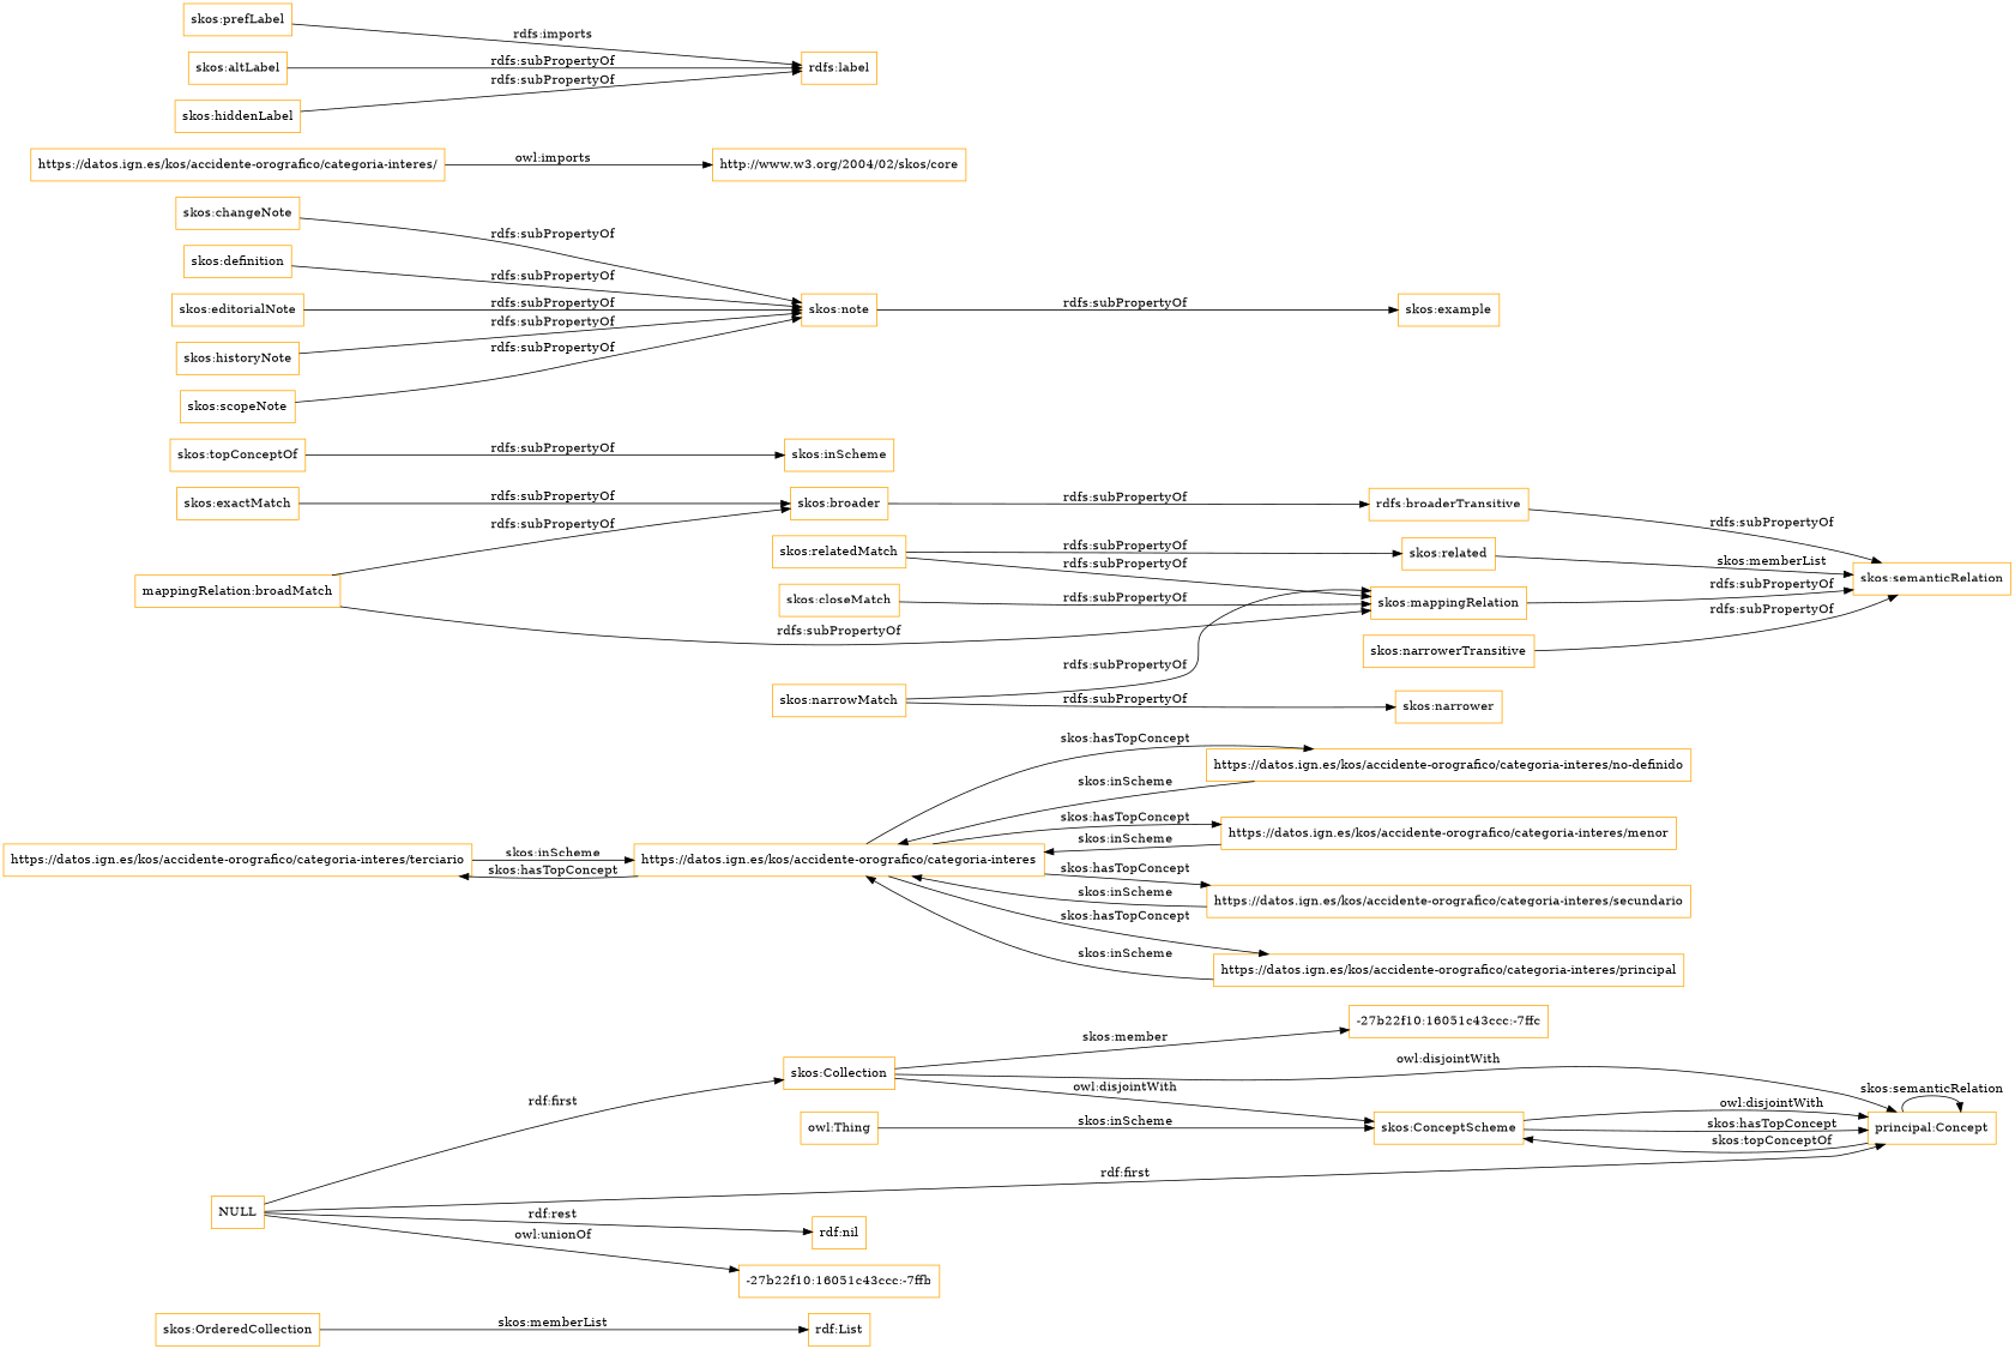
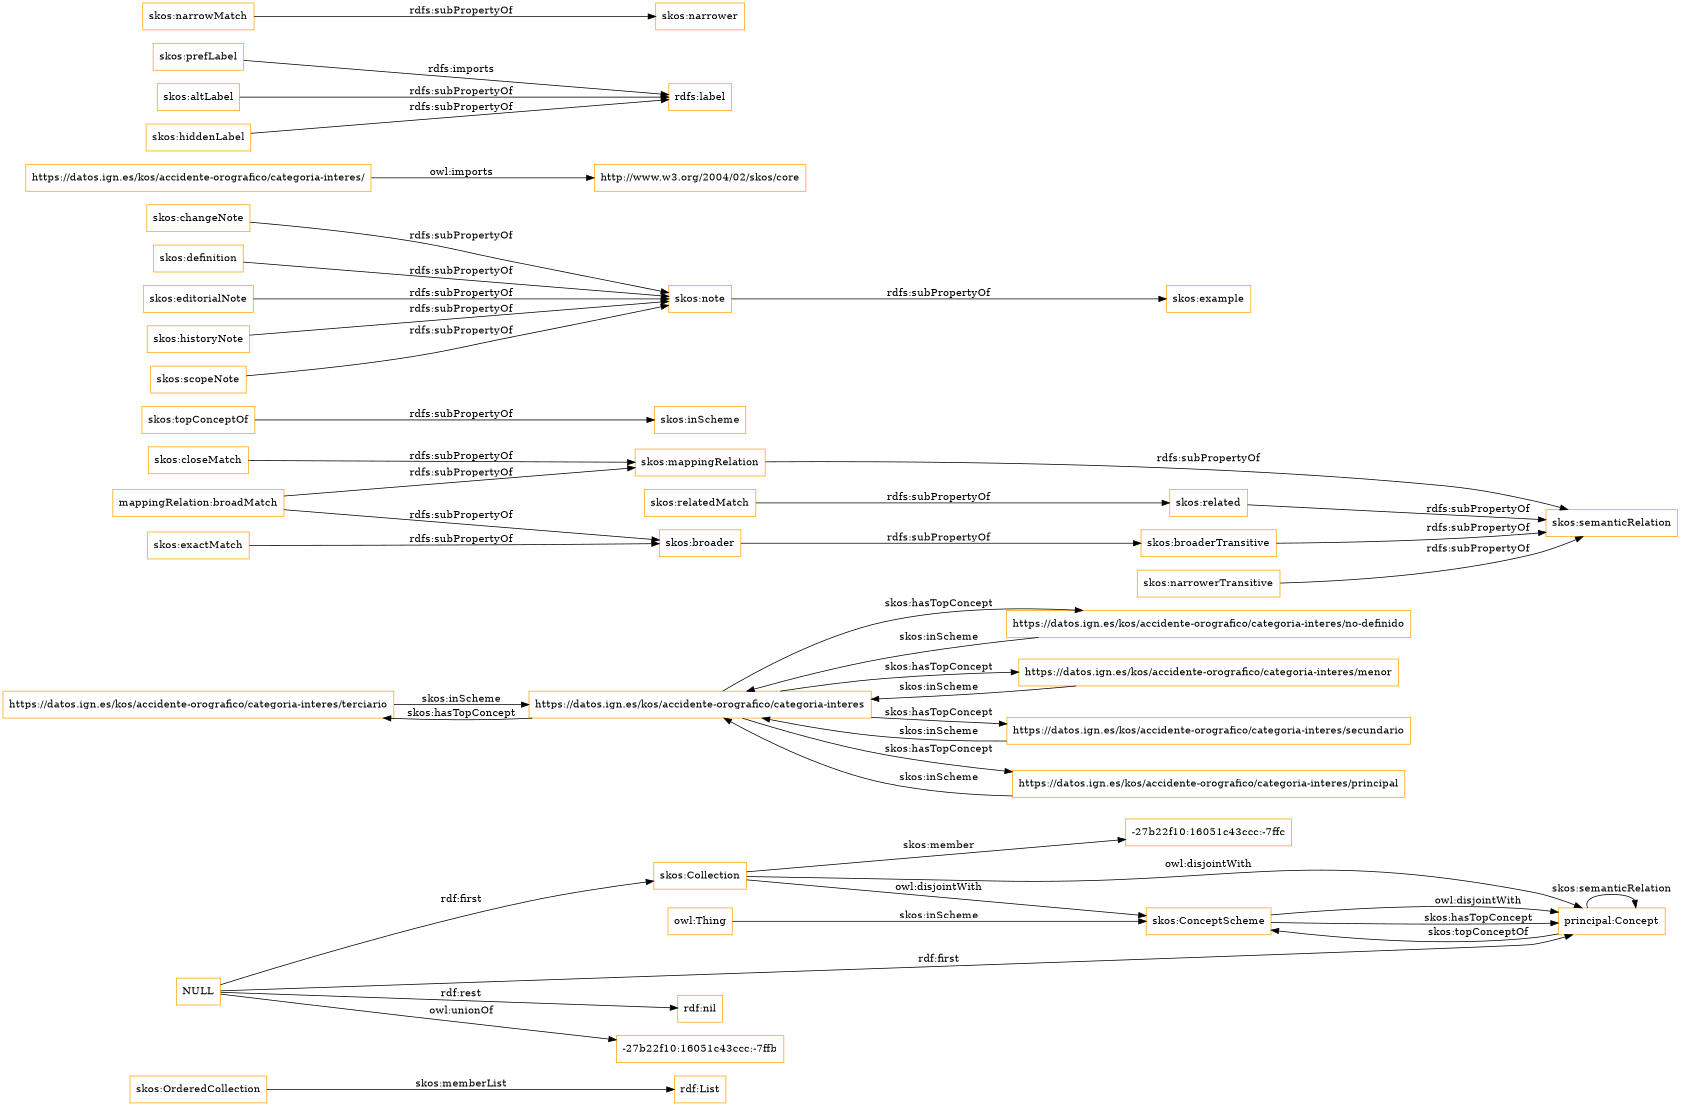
  digraph {
    rankdir=LR
    node [color=orange shape=rectangle]
    "skos:OrderedCollection"
    "rdf:List"
    "skos:Collection"
    "-27b22f10:16051c43ccc:-7ffc"
    "skos:ConceptScheme"
    n6 [label="principal:Concept"]
    "https://datos.ign.es/kos/accidente-orografico/categoria-interes/terciario"
    "https://datos.ign.es/kos/accidente-orografico/categoria-interes"
    "https://datos.ign.es/kos/accidente-orografico/categoria-interes/no-definido"
    "https://datos.ign.es/kos/accidente-orografico/categoria-interes/menor"
    "https://datos.ign.es/kos/accidente-orografico/categoria-interes/secundario"
    "https://datos.ign.es/kos/accidente-orografico/categoria-interes/principal"
    NULL
    "rdf:nil"
    "-27b22f10:16051c43ccc:-7ffb"
    "skos:closeMatch"
    "skos:mappingRelation"
    "skos:semanticRelation"
    "skos:relatedMatch"
    "skos:related"
    "skos:topConceptOf"
    "skos:inScheme"
    n23 [label="mappingRelation:broadMatch"]
    "skos:broader"
-   "skos:broaderTransitive" [label="rdfs:broaderTransitive"]
+   "skos:broaderTransitive"
    "skos:changeNote"
    "skos:note"
    "skos:example"
    "skos:definition"
    "skos:editorialNote"
    "https://datos.ign.es/kos/accidente-orografico/categoria-interes/"
    "http://www.w3.org/2004/02/skos/core"
    "skos:historyNote"
    "skos:exactMatch"
    "skos:prefLabel"
    "rdfs:label"
    "skos:altLabel"
    "skos:hiddenLabel"
    "skos:narrowMatch"
    "skos:narrower"
    "skos:narrowerTransitive"
    "skos:scopeNote"
    "owl:Thing"
    "skos:OrderedCollection" -> "rdf:List" [label="skos:memberList"]
    "skos:Collection" -> "-27b22f10:16051c43ccc:-7ffc" [label="skos:member"]
    "skos:Collection" -> "skos:ConceptScheme" [label="owl:disjointWith"]
    "skos:Collection" -> n6 [label="owl:disjointWith"]
    "skos:ConceptScheme" -> n6 [label="owl:disjointWith"]
    "skos:ConceptScheme" -> n6 [label="skos:hasTopConcept"]
    n6 -> "skos:ConceptScheme" [label="skos:topConceptOf"]
    n6 -> n6 [label="skos:semanticRelation"]
    "https://datos.ign.es/kos/accidente-orografico/categoria-interes/terciario" -> "https://datos.ign.es/kos/accidente-orografico/categoria-interes" [label="skos:inScheme"]
    "https://datos.ign.es/kos/accidente-orografico/categoria-interes" -> "https://datos.ign.es/kos/accidente-orografico/categoria-interes/terciario" [label="skos:hasTopConcept"]
    "https://datos.ign.es/kos/accidente-orografico/categoria-interes" -> "https://datos.ign.es/kos/accidente-orografico/categoria-interes/no-definido" [label="skos:hasTopConcept"]
    "https://datos.ign.es/kos/accidente-orografico/categoria-interes" -> "https://datos.ign.es/kos/accidente-orografico/categoria-interes/menor" [label="skos:hasTopConcept"]
    "https://datos.ign.es/kos/accidente-orografico/categoria-interes" -> "https://datos.ign.es/kos/accidente-orografico/categoria-interes/secundario" [label="skos:hasTopConcept"]
    "https://datos.ign.es/kos/accidente-orografico/categoria-interes" -> "https://datos.ign.es/kos/accidente-orografico/categoria-interes/principal" [label="skos:hasTopConcept"]
    "https://datos.ign.es/kos/accidente-orografico/categoria-interes/no-definido" -> "https://datos.ign.es/kos/accidente-orografico/categoria-interes" [label="skos:inScheme"]
    "https://datos.ign.es/kos/accidente-orografico/categoria-interes/menor" -> "https://datos.ign.es/kos/accidente-orografico/categoria-interes" [label="skos:inScheme"]
    "https://datos.ign.es/kos/accidente-orografico/categoria-interes/secundario" -> "https://datos.ign.es/kos/accidente-orografico/categoria-interes" [label="skos:inScheme"]
    "https://datos.ign.es/kos/accidente-orografico/categoria-interes/principal" -> "https://datos.ign.es/kos/accidente-orografico/categoria-interes" [label="skos:inScheme"]
    NULL -> "skos:Collection" [label="rdf:first"]
    NULL -> n6 [label="rdf:first"]
    NULL -> "rdf:nil" [label="rdf:rest"]
    NULL -> "-27b22f10:16051c43ccc:-7ffb" [label="owl:unionOf"]
    "skos:closeMatch" -> "skos:mappingRelation" [label="rdfs:subPropertyOf"]
    "skos:mappingRelation" -> "skos:semanticRelation" [label="rdfs:subPropertyOf"]
-   "skos:relatedMatch" -> "skos:mappingRelation" [label="rdfs:subPropertyOf"]
    "skos:relatedMatch" -> "skos:related" [label="rdfs:subPropertyOf"]
-   "skos:related" -> "skos:semanticRelation" [label="skos:memberList"]
+   "skos:related" -> "skos:semanticRelation" [label="rdfs:subPropertyOf"]
    "skos:topConceptOf" -> "skos:inScheme" [label="rdfs:subPropertyOf"]
    n23 -> "skos:mappingRelation" [label="rdfs:subPropertyOf"]
    n23 -> "skos:broader" [label="rdfs:subPropertyOf"]
    "skos:broader" -> "skos:broaderTransitive" [label="rdfs:subPropertyOf"]
    "skos:broaderTransitive" -> "skos:semanticRelation" [label="rdfs:subPropertyOf"]
    "skos:changeNote" -> "skos:note" [label="rdfs:subPropertyOf"]
    "skos:note" -> "skos:example" [label="rdfs:subPropertyOf"]
    "skos:definition" -> "skos:note" [label="rdfs:subPropertyOf"]
    "skos:editorialNote" -> "skos:note" [label="rdfs:subPropertyOf"]
    "https://datos.ign.es/kos/accidente-orografico/categoria-interes/" -> "http://www.w3.org/2004/02/skos/core" [label="owl:imports"]
    "skos:historyNote" -> "skos:note" [label="rdfs:subPropertyOf"]
    "skos:exactMatch" -> "skos:broader" [label="rdfs:subPropertyOf"]
    "skos:prefLabel" -> "rdfs:label" [label="rdfs:imports"]
    "skos:altLabel" -> "rdfs:label" [label="rdfs:subPropertyOf"]
    "skos:hiddenLabel" -> "rdfs:label" [label="rdfs:subPropertyOf"]
-   "skos:narrowMatch" -> "skos:mappingRelation" [label="rdfs:subPropertyOf"]
    "skos:narrowMatch" -> "skos:narrower" [label="rdfs:subPropertyOf"]
    "skos:narrowerTransitive" -> "skos:semanticRelation" [label="rdfs:subPropertyOf"]
    "skos:scopeNote" -> "skos:note" [label="rdfs:subPropertyOf"]
    "owl:Thing" -> "skos:ConceptScheme" [label="skos:inScheme"]
  }
